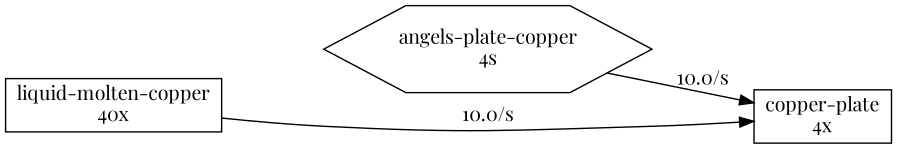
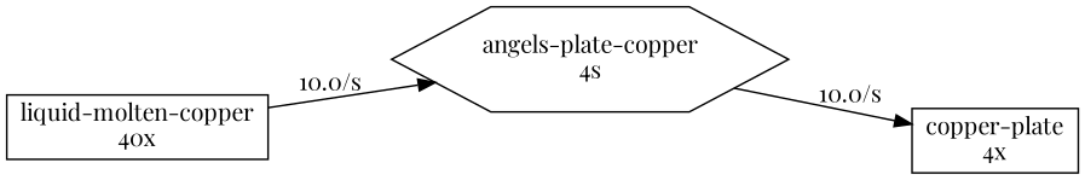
  digraph {
    fontname="Playfair Display"
    rankdir=LR
    node [fontname="Playfair Display" shape=box]
    edge [fontname="Playfair Display"]
    n1 [label="angels-plate-copper\n4s" shape=hexagon]
    n2 [label="copper-plate\n4x"]
    n3 [label="liquid-molten-copper\n40x"]
    n1 -> n2 [label="10.0/s"]
-   n3 -> n2 [label="10.0/s"]
+   n3 -> n1 [label="10.0/s"]
  }
